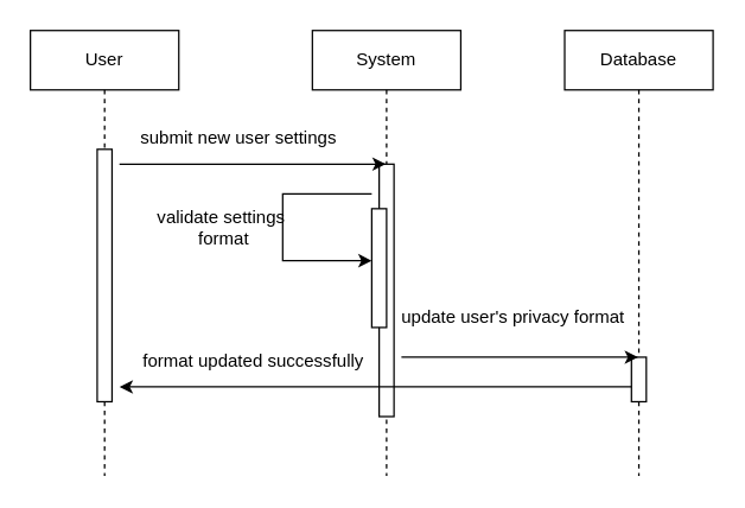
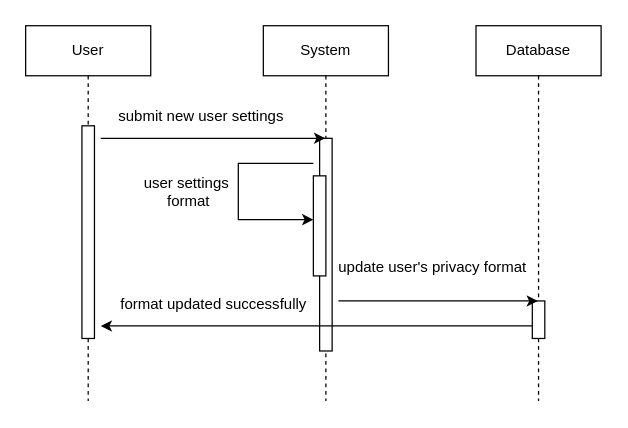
  <mxCell id="0" />
  <mxCell id="1" parent="0" />
  <mxCell id="2" value="System" style="shape=umlLifeline;perimeter=lifelinePerimeter;whiteSpace=wrap;html=1;container=0;dropTarget=0;collapsible=0;recursiveResize=0;outlineConnect=0;portConstraint=eastwest;newEdgeStyle={&quot;edgeStyle&quot;:&quot;elbowEdgeStyle&quot;,&quot;elbow&quot;:&quot;vertical&quot;,&quot;curved&quot;:0,&quot;rounded&quot;:0};" vertex="1" parent="1"><mxGeometry x="210" y="20" width="100" height="300" as="geometry" /></mxCell>
  <mxCell id="3" value="" style="html=1;points=[];perimeter=orthogonalPerimeter;outlineConnect=0;targetShapes=umlLifeline;portConstraint=eastwest;newEdgeStyle={&quot;edgeStyle&quot;:&quot;elbowEdgeStyle&quot;,&quot;elbow&quot;:&quot;vertical&quot;,&quot;curved&quot;:0,&quot;rounded&quot;:0};" vertex="1" parent="2"><mxGeometry x="45" y="90" width="10" height="170" as="geometry" /></mxCell>
  <mxCell id="4" value="" style="html=1;points=[];perimeter=orthogonalPerimeter;outlineConnect=0;targetShapes=umlLifeline;portConstraint=eastwest;newEdgeStyle={&quot;edgeStyle&quot;:&quot;elbowEdgeStyle&quot;,&quot;elbow&quot;:&quot;vertical&quot;,&quot;curved&quot;:0,&quot;rounded&quot;:0};" vertex="1" parent="2"><mxGeometry x="40" y="120" width="10" height="80" as="geometry" /></mxCell>
  <mxCell id="5" value="User" style="shape=umlLifeline;perimeter=lifelinePerimeter;whiteSpace=wrap;html=1;container=0;dropTarget=0;collapsible=0;recursiveResize=0;outlineConnect=0;portConstraint=eastwest;newEdgeStyle={&quot;edgeStyle&quot;:&quot;elbowEdgeStyle&quot;,&quot;elbow&quot;:&quot;vertical&quot;,&quot;curved&quot;:0,&quot;rounded&quot;:0};" vertex="1" parent="1"><mxGeometry x="20" y="20" width="100" height="300" as="geometry" /></mxCell>
  <mxCell id="6" value="" style="html=1;points=[];perimeter=orthogonalPerimeter;outlineConnect=0;targetShapes=umlLifeline;portConstraint=eastwest;newEdgeStyle={&quot;edgeStyle&quot;:&quot;elbowEdgeStyle&quot;,&quot;elbow&quot;:&quot;vertical&quot;,&quot;curved&quot;:0,&quot;rounded&quot;:0};" vertex="1" parent="5"><mxGeometry x="45" y="80" width="10" height="170" as="geometry" /></mxCell>
  <mxCell id="7" value="" style="endArrow=classic;html=1;rounded=0;" edge="1" parent="1" target="2"><mxGeometry width="50" height="50" relative="1" as="geometry"><mxPoint x="80" y="110" as="sourcePoint" /><mxPoint x="130" y="60" as="targetPoint" /></mxGeometry></mxCell>
  <mxCell id="8" value="submit new user settings" style="text;html=1;align=center;verticalAlign=middle;resizable=0;points=[];autosize=1;strokeColor=none;fillColor=none;" vertex="1" parent="1"><mxGeometry x="75" y="78" width="170" height="30" as="geometry" /></mxCell>
  <mxCell id="9" value="" style="endArrow=classic;html=1;rounded=0;edgeStyle=orthogonalEdgeStyle;" edge="1" parent="1"><mxGeometry width="50" height="50" relative="1" as="geometry"><mxPoint x="250" y="130" as="sourcePoint" /><mxPoint x="250" y="175" as="targetPoint" /><Array as="points"><mxPoint x="190" y="130" /><mxPoint x="190" y="175" /></Array></mxGeometry></mxCell>
- <mxCell id="10" value="validate settings&amp;nbsp;&lt;div&gt;format&lt;/div&gt;" style="text;html=1;align=center;verticalAlign=middle;resizable=0;points=[];autosize=1;strokeColor=none;fillColor=none;" vertex="1" parent="1"><mxGeometry x="95" y="133" width="110" height="40" as="geometry" /></mxCell>
+ <mxCell id="10" value="user settings&amp;nbsp;&lt;div&gt;format&lt;/div&gt;" style="text;html=1;align=center;verticalAlign=middle;resizable=0;points=[];autosize=1;strokeColor=none;fillColor=none;" vertex="1" parent="1"><mxGeometry x="95" y="133" width="110" height="40" as="geometry" /></mxCell>
  <mxCell id="11" value="" style="endArrow=classic;html=1;rounded=0;" edge="1" parent="1" source="13"><mxGeometry width="50" height="50" relative="1" as="geometry"><mxPoint x="250.5" y="260" as="sourcePoint" /><mxPoint x="80" y="260" as="targetPoint" /></mxGeometry></mxCell>
  <mxCell id="12" value="format updated successfully" style="text;html=1;align=center;verticalAlign=middle;resizable=0;points=[];autosize=1;strokeColor=none;fillColor=none;" vertex="1" parent="1"><mxGeometry x="80" y="228" width="180" height="30" as="geometry" /></mxCell>
  <mxCell id="13" value="Database" style="shape=umlLifeline;perimeter=lifelinePerimeter;whiteSpace=wrap;html=1;container=0;dropTarget=0;collapsible=0;recursiveResize=0;outlineConnect=0;portConstraint=eastwest;newEdgeStyle={&quot;edgeStyle&quot;:&quot;elbowEdgeStyle&quot;,&quot;elbow&quot;:&quot;vertical&quot;,&quot;curved&quot;:0,&quot;rounded&quot;:0};" vertex="1" parent="1"><mxGeometry x="380" y="20" width="100" height="300" as="geometry" /></mxCell>
  <mxCell id="14" value="" style="html=1;points=[];perimeter=orthogonalPerimeter;outlineConnect=0;targetShapes=umlLifeline;portConstraint=eastwest;newEdgeStyle={&quot;edgeStyle&quot;:&quot;elbowEdgeStyle&quot;,&quot;elbow&quot;:&quot;vertical&quot;,&quot;curved&quot;:0,&quot;rounded&quot;:0};" vertex="1" parent="13"><mxGeometry x="45" y="220" width="10" height="30" as="geometry" /></mxCell>
  <mxCell id="15" value="" style="endArrow=classic;html=1;rounded=0;" edge="1" parent="1" target="13"><mxGeometry width="50" height="50" relative="1" as="geometry"><mxPoint x="270" y="240" as="sourcePoint" /><mxPoint x="320" y="190" as="targetPoint" /></mxGeometry></mxCell>
  <mxCell id="16" value="update user's privacy format" style="text;html=1;align=center;verticalAlign=middle;resizable=0;points=[];autosize=1;strokeColor=none;fillColor=none;" vertex="1" parent="1"><mxGeometry x="255" y="198" width="180" height="30" as="geometry" /></mxCell>
